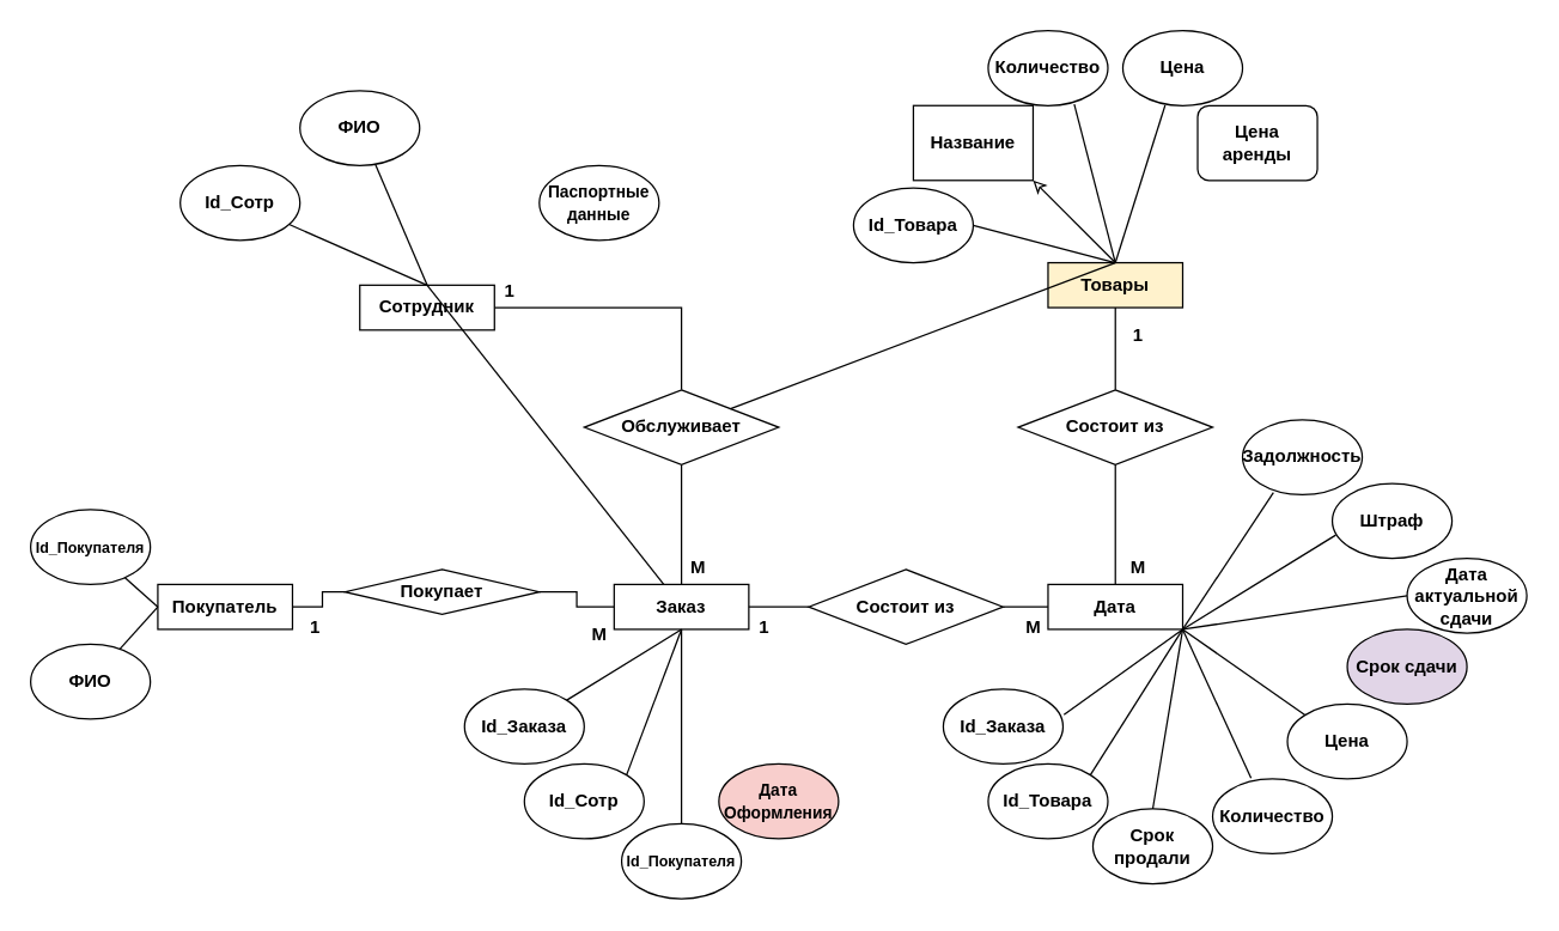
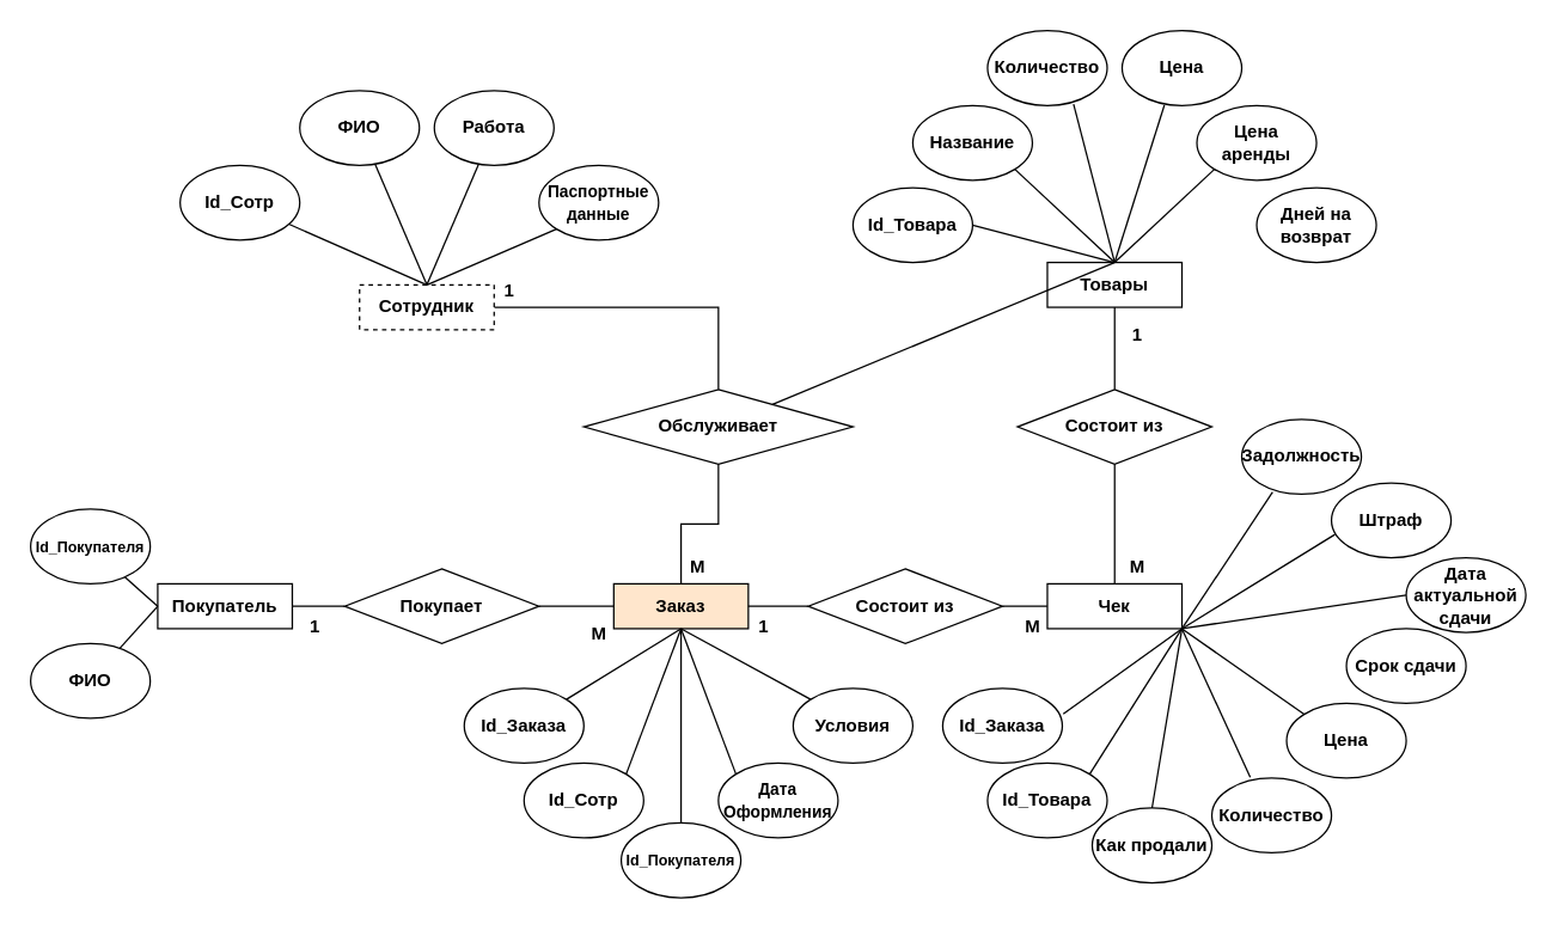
  <mxCell id="0" />
  <mxCell id="1" parent="0" />
  <mxCell id="2" style="edgeStyle=orthogonalEdgeStyle;rounded=0;orthogonalLoop=1;jettySize=auto;html=1;entryX=0.5;entryY=0;entryDx=0;entryDy=0;endArrow=none;endFill=0;" parent="1" source="17" target="4" edge="1"><mxGeometry relative="1" as="geometry" /></mxCell>
  <mxCell id="3" style="edgeStyle=orthogonalEdgeStyle;rounded=0;orthogonalLoop=1;jettySize=auto;html=1;entryX=0.5;entryY=0;entryDx=0;entryDy=0;endArrow=none;endFill=0;" parent="1" source="4" target="20" edge="1"><mxGeometry relative="1" as="geometry" /></mxCell>
- <mxCell id="4" value="&lt;b&gt;Обслуживает&lt;/b&gt;" style="rhombus;whiteSpace=wrap;html=1;" parent="1" vertex="1"><mxGeometry x="390" y="260" width="130" height="50" as="geometry" /></mxCell>
+ <mxCell id="4" value="&lt;b&gt;Обслуживает&lt;/b&gt;" style="rhombus;whiteSpace=wrap;html=1;" parent="1" vertex="1"><mxGeometry x="390" y="260" width="180" height="50" as="geometry" /></mxCell>
  <mxCell id="5" style="edgeStyle=orthogonalEdgeStyle;rounded=0;orthogonalLoop=1;jettySize=auto;html=1;entryX=0;entryY=0.5;entryDx=0;entryDy=0;endArrow=none;endFill=0;" parent="1" source="6" target="20" edge="1"><mxGeometry relative="1" as="geometry" /></mxCell>
- <mxCell id="6" value="&lt;b&gt;Покупает&lt;/b&gt;" style="rhombus;whiteSpace=wrap;html=1;" parent="1" vertex="1"><mxGeometry x="230" y="380" width="130" height="30" as="geometry" /></mxCell>
+ <mxCell id="6" value="&lt;b&gt;Покупает&lt;/b&gt;" style="rhombus;whiteSpace=wrap;html=1;" parent="1" vertex="1"><mxGeometry x="230" y="380" width="130" height="50" as="geometry" /></mxCell>
  <mxCell id="7" style="rounded=0;orthogonalLoop=1;jettySize=auto;html=1;entryX=0.5;entryY=0;entryDx=0;entryDy=0;endArrow=none;endFill=0;" parent="1" source="8" target="17" edge="1"><mxGeometry relative="1" as="geometry" /></mxCell>
  <mxCell id="8" value="&lt;b&gt;Id_Сотр&lt;/b&gt;" style="ellipse;whiteSpace=wrap;html=1;" parent="1" vertex="1"><mxGeometry x="120" y="110" width="80" height="50" as="geometry" /></mxCell>
  <mxCell id="9" style="rounded=0;orthogonalLoop=1;jettySize=auto;html=1;entryX=0.5;entryY=0;entryDx=0;entryDy=0;endArrow=none;endFill=0;" parent="1" source="10" target="17" edge="1"><mxGeometry relative="1" as="geometry" /></mxCell>
  <mxCell id="10" value="&lt;b&gt;ФИО&lt;/b&gt;" style="ellipse;whiteSpace=wrap;html=1;" parent="1" vertex="1"><mxGeometry x="200" y="60" width="80" height="50" as="geometry" /></mxCell>
+ <mxCell id="11" style="rounded=0;orthogonalLoop=1;jettySize=auto;html=1;entryX=0.5;entryY=0;entryDx=0;entryDy=0;endArrow=none;endFill=0;" parent="1" source="12" target="17" edge="1"><mxGeometry relative="1" as="geometry" /></mxCell>
+ <mxCell id="12" value="&lt;b&gt;Работа&lt;/b&gt;" style="ellipse;whiteSpace=wrap;html=1;" parent="1" vertex="1"><mxGeometry x="290" y="60" width="80" height="50" as="geometry" /></mxCell>
  <mxCell id="13" style="edgeStyle=orthogonalEdgeStyle;rounded=0;orthogonalLoop=1;jettySize=auto;html=1;entryX=0;entryY=0.5;entryDx=0;entryDy=0;endArrow=none;endFill=0;" parent="1" source="15" target="6" edge="1"><mxGeometry relative="1" as="geometry" /></mxCell>
  <mxCell id="14" value="" style="group" parent="1" vertex="1" connectable="0"><mxGeometry x="105" y="360" width="90" height="60" as="geometry" /></mxCell>
  <mxCell id="15" value="&lt;b&gt;Покупатель&lt;/b&gt;" style="rounded=0;whiteSpace=wrap;html=1;" parent="14" vertex="1"><mxGeometry y="30" width="90" height="30" as="geometry" /></mxCell>
  <mxCell id="16" value="" style="group" parent="1" vertex="1" connectable="0"><mxGeometry x="220" y="175" width="130" height="45" as="geometry" /></mxCell>
- <mxCell id="17" value="&lt;b&gt;Сотрудник&lt;/b&gt;" style="rounded=0;whiteSpace=wrap;html=1;" parent="16" vertex="1"><mxGeometry x="20" y="15" width="90" height="30" as="geometry" /></mxCell>
+ <mxCell id="17" value="&lt;b&gt;Сотрудник&lt;/b&gt;" style="rounded=0;whiteSpace=wrap;html=1;dashed=1;" parent="16" vertex="1"><mxGeometry x="20" y="15" width="90" height="30" as="geometry" /></mxCell>
  <mxCell id="18" value="&lt;font style=&quot;font-size: 12px;&quot;&gt;1&lt;/font&gt;" style="text;strokeColor=none;fillColor=none;html=1;fontSize=24;fontStyle=1;verticalAlign=middle;align=center;" parent="16" vertex="1"><mxGeometry x="110" width="20" height="30" as="geometry" /></mxCell>
  <mxCell id="19" value="" style="group" parent="1" vertex="1" connectable="0"><mxGeometry x="390" y="360" width="110" height="75" as="geometry" /></mxCell>
- <mxCell id="20" value="&lt;b&gt;Заказ&lt;/b&gt;" style="rounded=0;whiteSpace=wrap;html=1;" parent="19" vertex="1"><mxGeometry x="20" y="30" width="90" height="30" as="geometry" /></mxCell>
+ <mxCell id="20" value="&lt;b&gt;Заказ&lt;/b&gt;" style="rounded=0;whiteSpace=wrap;html=1;fillColor=#ffe6cc;" parent="19" vertex="1"><mxGeometry x="20" y="30" width="90" height="30" as="geometry" /></mxCell>
  <mxCell id="21" value="&lt;span style=&quot;font-size: 12px;&quot;&gt;М&lt;/span&gt;" style="text;strokeColor=none;fillColor=none;html=1;fontSize=24;fontStyle=1;verticalAlign=middle;align=center;" parent="19" vertex="1"><mxGeometry x="66" width="20" height="30" as="geometry" /></mxCell>
  <mxCell id="22" value="&lt;font style=&quot;font-size: 12px;&quot;&gt;М&lt;/font&gt;" style="text;strokeColor=none;fillColor=none;html=1;fontSize=24;fontStyle=1;verticalAlign=middle;align=center;" parent="19" vertex="1"><mxGeometry y="45" width="20" height="30" as="geometry" /></mxCell>
  <mxCell id="23" style="rounded=0;orthogonalLoop=1;jettySize=auto;html=1;entryX=0;entryY=0.5;entryDx=0;entryDy=0;endArrow=none;endFill=0;" parent="1" source="24" target="15" edge="1"><mxGeometry relative="1" as="geometry" /></mxCell>
  <mxCell id="24" value="&lt;b&gt;&lt;font style=&quot;font-size: 10px;&quot;&gt;Id_Покупателя&lt;/font&gt;&lt;/b&gt;" style="ellipse;whiteSpace=wrap;html=1;" parent="1" vertex="1"><mxGeometry x="20" y="340" width="80" height="50" as="geometry" /></mxCell>
  <mxCell id="25" style="rounded=0;orthogonalLoop=1;jettySize=auto;html=1;entryX=0;entryY=0.5;entryDx=0;entryDy=0;endArrow=none;endFill=0;" parent="1" source="26" target="15" edge="1"><mxGeometry relative="1" as="geometry" /></mxCell>
  <mxCell id="26" value="&lt;b&gt;ФИО&lt;/b&gt;" style="ellipse;whiteSpace=wrap;html=1;" parent="1" vertex="1"><mxGeometry x="20" y="430" width="80" height="50" as="geometry" /></mxCell>
  <mxCell id="27" value="&lt;b style=&quot;font-size: 11px;&quot;&gt;Паспортные&lt;br&gt;данные&lt;br&gt;&lt;/b&gt;" style="ellipse;whiteSpace=wrap;html=1;" parent="1" vertex="1"><mxGeometry x="360" y="110" width="80" height="50" as="geometry" /></mxCell>
- <mxCell id="28" style="rounded=0;orthogonalLoop=1;jettySize=auto;html=1;endArrow=none;endFill=0;exitX=0.5;exitY=0;exitDx=0;exitDy=0;" parent="1" source="17" target="20" edge="1"><mxGeometry relative="1" as="geometry" /></mxCell>
+ <mxCell id="28" style="rounded=0;orthogonalLoop=1;jettySize=auto;html=1;entryX=0;entryY=1;entryDx=0;entryDy=0;endArrow=none;endFill=0;exitX=0.5;exitY=0;exitDx=0;exitDy=0;" parent="1" source="17" target="27" edge="1"><mxGeometry relative="1" as="geometry" /></mxCell>
  <mxCell id="29" value="&lt;font style=&quot;font-size: 12px;&quot;&gt;1&lt;/font&gt;" style="text;strokeColor=none;fillColor=none;html=1;fontSize=24;fontStyle=1;verticalAlign=middle;align=center;" parent="1" vertex="1"><mxGeometry x="200" y="400" width="20" height="30" as="geometry" /></mxCell>
  <mxCell id="30" value="&lt;b&gt;Id_Сотр&lt;/b&gt;" style="ellipse;whiteSpace=wrap;html=1;" parent="1" vertex="1"><mxGeometry x="350" y="510" width="80" height="50" as="geometry" /></mxCell>
  <mxCell id="31" value="&lt;b&gt;Id_Заказа&lt;/b&gt;" style="ellipse;whiteSpace=wrap;html=1;" parent="1" vertex="1"><mxGeometry x="310" y="460" width="80" height="50" as="geometry" /></mxCell>
  <mxCell id="32" value="&lt;b&gt;&lt;font style=&quot;font-size: 10px;&quot;&gt;Id_Покупателя&lt;/font&gt;&lt;/b&gt;" style="ellipse;whiteSpace=wrap;html=1;" parent="1" vertex="1"><mxGeometry x="415" y="550" width="80" height="50" as="geometry" /></mxCell>
- <mxCell id="33" value="&lt;b&gt;&lt;font style=&quot;font-size: 11px;&quot;&gt;Дата Оформления&lt;/font&gt;&lt;/b&gt;" style="ellipse;whiteSpace=wrap;html=1;fillColor=#f8cecc;" parent="1" vertex="1"><mxGeometry x="480" y="510" width="80" height="50" as="geometry" /></mxCell>
+ <mxCell id="33" value="&lt;b&gt;&lt;font style=&quot;font-size: 11px;&quot;&gt;Дата Оформления&lt;/font&gt;&lt;/b&gt;" style="ellipse;whiteSpace=wrap;html=1;" parent="1" vertex="1"><mxGeometry x="480" y="510" width="80" height="50" as="geometry" /></mxCell>
+ <mxCell id="34" value="&lt;b&gt;Условия&lt;/b&gt;" style="ellipse;whiteSpace=wrap;html=1;" parent="1" vertex="1"><mxGeometry x="530" y="460" width="80" height="50" as="geometry" /></mxCell>
  <mxCell id="35" style="rounded=0;orthogonalLoop=1;jettySize=auto;html=1;entryX=1;entryY=0;entryDx=0;entryDy=0;endArrow=none;endFill=0;exitX=0.5;exitY=1;exitDx=0;exitDy=0;" parent="1" source="20" target="31" edge="1"><mxGeometry relative="1" as="geometry" /></mxCell>
  <mxCell id="36" style="rounded=0;orthogonalLoop=1;jettySize=auto;html=1;entryX=1;entryY=0;entryDx=0;entryDy=0;endArrow=none;endFill=0;exitX=0.5;exitY=1;exitDx=0;exitDy=0;" parent="1" source="20" target="30" edge="1"><mxGeometry relative="1" as="geometry" /></mxCell>
  <mxCell id="37" style="rounded=0;orthogonalLoop=1;jettySize=auto;html=1;entryX=0.5;entryY=0;entryDx=0;entryDy=0;endArrow=none;endFill=0;" parent="1" source="20" target="32" edge="1"><mxGeometry relative="1" as="geometry" /></mxCell>
+ <mxCell id="38" style="rounded=0;orthogonalLoop=1;jettySize=auto;html=1;entryX=0;entryY=0;entryDx=0;entryDy=0;endArrow=none;endFill=0;exitX=0.5;exitY=1;exitDx=0;exitDy=0;" parent="1" source="20" target="33" edge="1"><mxGeometry relative="1" as="geometry" /></mxCell>
+ <mxCell id="39" style="rounded=0;orthogonalLoop=1;jettySize=auto;html=1;entryX=0;entryY=0;entryDx=0;entryDy=0;endArrow=none;endFill=0;exitX=0.5;exitY=1;exitDx=0;exitDy=0;" parent="1" source="20" target="34" edge="1"><mxGeometry relative="1" as="geometry" /></mxCell>
  <mxCell id="40" style="edgeStyle=orthogonalEdgeStyle;rounded=0;orthogonalLoop=1;jettySize=auto;html=1;entryX=1;entryY=0.5;entryDx=0;entryDy=0;endArrow=none;endFill=0;" parent="1" source="41" target="43" edge="1"><mxGeometry relative="1" as="geometry" /></mxCell>
- <mxCell id="41" value="&lt;b&gt;Дата&lt;/b&gt;" style="rounded=0;whiteSpace=wrap;html=1;" parent="1" vertex="1"><mxGeometry x="700" y="390" width="90" height="30" as="geometry" /></mxCell>
+ <mxCell id="41" value="&lt;b&gt;Чек&lt;/b&gt;" style="rounded=0;whiteSpace=wrap;html=1;" parent="1" vertex="1"><mxGeometry x="700" y="390" width="90" height="30" as="geometry" /></mxCell>
  <mxCell id="42" style="edgeStyle=orthogonalEdgeStyle;rounded=0;orthogonalLoop=1;jettySize=auto;html=1;entryX=1;entryY=0.5;entryDx=0;entryDy=0;endArrow=none;endFill=0;" parent="1" source="43" target="20" edge="1"><mxGeometry relative="1" as="geometry" /></mxCell>
  <mxCell id="43" value="&lt;b&gt;Состоит из&lt;/b&gt;" style="rhombus;whiteSpace=wrap;html=1;" parent="1" vertex="1"><mxGeometry x="540" y="380" width="130" height="50" as="geometry" /></mxCell>
  <mxCell id="44" style="edgeStyle=orthogonalEdgeStyle;rounded=0;orthogonalLoop=1;jettySize=auto;html=1;entryX=0.5;entryY=0;entryDx=0;entryDy=0;endArrow=none;endFill=0;" parent="1" source="45" target="41" edge="1"><mxGeometry relative="1" as="geometry" /></mxCell>
  <mxCell id="45" value="&lt;b&gt;Состоит из&lt;/b&gt;" style="rhombus;whiteSpace=wrap;html=1;" parent="1" vertex="1"><mxGeometry x="680" y="260" width="130" height="50" as="geometry" /></mxCell>
  <mxCell id="46" value="&lt;b&gt;Id_Заказа&lt;/b&gt;" style="ellipse;whiteSpace=wrap;html=1;" parent="1" vertex="1"><mxGeometry x="630" y="460" width="80" height="50" as="geometry" /></mxCell>
  <mxCell id="47" value="&lt;b&gt;Id_Товара&lt;/b&gt;" style="ellipse;whiteSpace=wrap;html=1;" parent="1" vertex="1"><mxGeometry x="660" y="510" width="80" height="50" as="geometry" /></mxCell>
- <mxCell id="48" value="&lt;b&gt;Срок продали&lt;/b&gt;" style="ellipse;whiteSpace=wrap;html=1;" parent="1" vertex="1"><mxGeometry x="730" y="540" width="80" height="50" as="geometry" /></mxCell>
+ <mxCell id="48" value="&lt;b&gt;Как продали&lt;/b&gt;" style="ellipse;whiteSpace=wrap;html=1;" parent="1" vertex="1"><mxGeometry x="730" y="540" width="80" height="50" as="geometry" /></mxCell>
  <mxCell id="49" value="&lt;b&gt;Количество&lt;/b&gt;" style="ellipse;whiteSpace=wrap;html=1;" parent="1" vertex="1"><mxGeometry x="810" y="520" width="80" height="50" as="geometry" /></mxCell>
  <mxCell id="50" value="&lt;b&gt;Цена&lt;/b&gt;" style="ellipse;whiteSpace=wrap;html=1;" parent="1" vertex="1"><mxGeometry x="860" y="470" width="80" height="50" as="geometry" /></mxCell>
- <mxCell id="51" value="&lt;b&gt;Срок сдачи&lt;/b&gt;" style="ellipse;whiteSpace=wrap;html=1;fillColor=#e1d5e7;" parent="1" vertex="1"><mxGeometry x="900" y="420" width="80" height="50" as="geometry" /></mxCell>
+ <mxCell id="51" value="&lt;b&gt;Срок сдачи&lt;/b&gt;" style="ellipse;whiteSpace=wrap;html=1;" parent="1" vertex="1"><mxGeometry x="900" y="420" width="80" height="50" as="geometry" /></mxCell>
  <mxCell id="52" value="&lt;b&gt;Дата актуальной сдачи&lt;/b&gt;" style="ellipse;whiteSpace=wrap;html=1;" parent="1" vertex="1"><mxGeometry x="940" y="372.5" width="80" height="50" as="geometry" /></mxCell>
  <mxCell id="53" value="&lt;b&gt;Штраф&lt;/b&gt;" style="ellipse;whiteSpace=wrap;html=1;" parent="1" vertex="1"><mxGeometry x="890" y="322.5" width="80" height="50" as="geometry" /></mxCell>
  <mxCell id="54" value="&lt;b&gt;Задолжность&lt;/b&gt;" style="ellipse;whiteSpace=wrap;html=1;" parent="1" vertex="1"><mxGeometry x="830" y="280" width="80" height="50" as="geometry" /></mxCell>
  <mxCell id="55" style="rounded=0;orthogonalLoop=1;jettySize=auto;html=1;exitX=1;exitY=1;exitDx=0;exitDy=0;entryX=1.008;entryY=0.34;entryDx=0;entryDy=0;entryPerimeter=0;endArrow=none;endFill=0;" parent="1" source="41" target="46" edge="1"><mxGeometry relative="1" as="geometry" /></mxCell>
  <mxCell id="56" style="rounded=0;orthogonalLoop=1;jettySize=auto;html=1;exitX=1;exitY=1;exitDx=0;exitDy=0;entryX=1;entryY=0;entryDx=0;entryDy=0;endArrow=none;endFill=0;" parent="1" source="41" target="47" edge="1"><mxGeometry relative="1" as="geometry"><mxPoint x="800" y="430" as="sourcePoint" /><mxPoint x="721" y="487" as="targetPoint" /></mxGeometry></mxCell>
  <mxCell id="57" style="rounded=0;orthogonalLoop=1;jettySize=auto;html=1;entryX=0.5;entryY=0;entryDx=0;entryDy=0;endArrow=none;endFill=0;" parent="1" target="48" edge="1"><mxGeometry relative="1" as="geometry"><mxPoint x="790" y="420" as="sourcePoint" /><mxPoint x="731" y="497" as="targetPoint" /></mxGeometry></mxCell>
  <mxCell id="58" style="rounded=0;orthogonalLoop=1;jettySize=auto;html=1;exitX=1;exitY=1;exitDx=0;exitDy=0;entryX=0.321;entryY=-0.01;entryDx=0;entryDy=0;entryPerimeter=0;endArrow=none;endFill=0;" parent="1" source="41" target="49" edge="1"><mxGeometry relative="1" as="geometry"><mxPoint x="820" y="450" as="sourcePoint" /><mxPoint x="741" y="507" as="targetPoint" /></mxGeometry></mxCell>
  <mxCell id="59" style="rounded=0;orthogonalLoop=1;jettySize=auto;html=1;exitX=1;exitY=1;exitDx=0;exitDy=0;entryX=0;entryY=0;entryDx=0;entryDy=0;endArrow=none;endFill=0;" parent="1" source="41" target="50" edge="1"><mxGeometry relative="1" as="geometry"><mxPoint x="830" y="460" as="sourcePoint" /><mxPoint x="751" y="517" as="targetPoint" /></mxGeometry></mxCell>
  <mxCell id="60" style="rounded=0;orthogonalLoop=1;jettySize=auto;html=1;entryX=0;entryY=0.5;entryDx=0;entryDy=0;endArrow=none;endFill=0;" parent="1" target="52" edge="1"><mxGeometry relative="1" as="geometry"><mxPoint x="790" y="420" as="sourcePoint" /><mxPoint x="771" y="537" as="targetPoint" /></mxGeometry></mxCell>
  <mxCell id="61" style="rounded=0;orthogonalLoop=1;jettySize=auto;html=1;exitX=1;exitY=1;exitDx=0;exitDy=0;entryX=0.029;entryY=0.69;entryDx=0;entryDy=0;entryPerimeter=0;endArrow=none;endFill=0;" parent="1" source="41" target="53" edge="1"><mxGeometry relative="1" as="geometry"><mxPoint x="860" y="490" as="sourcePoint" /><mxPoint x="781" y="547" as="targetPoint" /></mxGeometry></mxCell>
  <mxCell id="62" style="rounded=0;orthogonalLoop=1;jettySize=auto;html=1;entryX=0.258;entryY=0.973;entryDx=0;entryDy=0;entryPerimeter=0;endArrow=none;endFill=0;" parent="1" target="54" edge="1"><mxGeometry relative="1" as="geometry"><mxPoint x="790" y="420" as="sourcePoint" /><mxPoint x="791" y="557" as="targetPoint" /></mxGeometry></mxCell>
  <mxCell id="63" style="edgeStyle=orthogonalEdgeStyle;rounded=0;orthogonalLoop=1;jettySize=auto;html=1;entryX=0.5;entryY=0;entryDx=0;entryDy=0;endArrow=none;endFill=0;" parent="1" source="65" target="45" edge="1"><mxGeometry relative="1" as="geometry" /></mxCell>
  <mxCell id="64" style="rounded=0;orthogonalLoop=1;jettySize=auto;html=1;entryX=1;entryY=0.5;entryDx=0;entryDy=0;exitX=0.5;exitY=0;exitDx=0;exitDy=0;endArrow=none;endFill=0;" parent="1" source="65" target="67" edge="1"><mxGeometry relative="1" as="geometry" /></mxCell>
- <mxCell id="65" value="&lt;b&gt;Товары&lt;/b&gt;" style="rounded=0;whiteSpace=wrap;html=1;fillColor=#fff2cc;" parent="1" vertex="1"><mxGeometry x="700" y="175" width="90" height="30" as="geometry" /></mxCell>
- <mxCell id="66" value="&lt;b&gt;Название&lt;/b&gt;" style="whiteSpace=wrap;html=1;rounded=0;" parent="1" vertex="1"><mxGeometry x="610" y="70" width="80" height="50" as="geometry" /></mxCell>
+ <mxCell id="65" value="&lt;b&gt;Товары&lt;/b&gt;" style="rounded=0;whiteSpace=wrap;html=1;" parent="1" vertex="1"><mxGeometry x="700" y="175" width="90" height="30" as="geometry" /></mxCell>
+ <mxCell id="66" value="&lt;b&gt;Название&lt;/b&gt;" style="ellipse;whiteSpace=wrap;html=1;" parent="1" vertex="1"><mxGeometry x="610" y="70" width="80" height="50" as="geometry" /></mxCell>
  <mxCell id="67" value="&lt;b&gt;Id_Товара&lt;/b&gt;" style="ellipse;whiteSpace=wrap;html=1;" parent="1" vertex="1"><mxGeometry x="570" y="125" width="80" height="50" as="geometry" /></mxCell>
  <mxCell id="68" value="&lt;b&gt;Количество&lt;/b&gt;" style="ellipse;whiteSpace=wrap;html=1;" parent="1" vertex="1"><mxGeometry x="660" y="20" width="80" height="50" as="geometry" /></mxCell>
  <mxCell id="69" value="&lt;b&gt;Цена&lt;/b&gt;" style="ellipse;whiteSpace=wrap;html=1;" parent="1" vertex="1"><mxGeometry x="750" y="20" width="80" height="50" as="geometry" /></mxCell>
- <mxCell id="70" value="&lt;b&gt;Цена аренды&lt;/b&gt;" style="whiteSpace=wrap;html=1;rounded=1;" parent="1" vertex="1"><mxGeometry x="800" y="70" width="80" height="50" as="geometry" /></mxCell>
- <mxCell id="72" style="rounded=0;orthogonalLoop=1;jettySize=auto;html=1;entryX=1;entryY=1;entryDx=0;entryDy=0;exitX=0.5;exitY=0;exitDx=0;exitDy=0;endArrow=classic;endFill=0;" parent="1" source="65" target="66" edge="1"><mxGeometry relative="1" as="geometry"><mxPoint x="755" y="185" as="sourcePoint" /><mxPoint x="660" y="160" as="targetPoint" /></mxGeometry></mxCell>
+ <mxCell id="70" value="&lt;b&gt;Цена аренды&lt;/b&gt;" style="ellipse;whiteSpace=wrap;html=1;" parent="1" vertex="1"><mxGeometry x="800" y="70" width="80" height="50" as="geometry" /></mxCell>
+ <mxCell id="71" value="&lt;b&gt;Дней на возврат&lt;/b&gt;" style="ellipse;whiteSpace=wrap;html=1;" parent="1" vertex="1"><mxGeometry x="840" y="125" width="80" height="50" as="geometry" /></mxCell>
+ <mxCell id="72" style="rounded=0;orthogonalLoop=1;jettySize=auto;html=1;entryX=1;entryY=1;entryDx=0;entryDy=0;exitX=0.5;exitY=0;exitDx=0;exitDy=0;endArrow=none;endFill=0;" parent="1" source="65" target="66" edge="1"><mxGeometry relative="1" as="geometry"><mxPoint x="755" y="185" as="sourcePoint" /><mxPoint x="660" y="160" as="targetPoint" /></mxGeometry></mxCell>
  <mxCell id="73" style="rounded=0;orthogonalLoop=1;jettySize=auto;html=1;entryX=0.719;entryY=0.981;entryDx=0;entryDy=0;exitX=0.5;exitY=0;exitDx=0;exitDy=0;endArrow=none;endFill=0;entryPerimeter=0;" parent="1" source="65" target="68" edge="1"><mxGeometry relative="1" as="geometry"><mxPoint x="765" y="195" as="sourcePoint" /><mxPoint x="670" y="170" as="targetPoint" /></mxGeometry></mxCell>
  <mxCell id="74" style="rounded=0;orthogonalLoop=1;jettySize=auto;html=1;entryX=0.353;entryY=0.996;entryDx=0;entryDy=0;exitX=0.5;exitY=0;exitDx=0;exitDy=0;endArrow=none;endFill=0;entryPerimeter=0;" parent="1" source="65" target="69" edge="1"><mxGeometry relative="1" as="geometry"><mxPoint x="755" y="185" as="sourcePoint" /><mxPoint x="728" y="79" as="targetPoint" /></mxGeometry></mxCell>
+ <mxCell id="75" style="rounded=0;orthogonalLoop=1;jettySize=auto;html=1;entryX=0;entryY=1;entryDx=0;entryDy=0;exitX=0.5;exitY=0;exitDx=0;exitDy=0;endArrow=none;endFill=0;" parent="1" source="65" target="70" edge="1"><mxGeometry relative="1" as="geometry"><mxPoint x="755" y="185" as="sourcePoint" /><mxPoint x="788" y="80" as="targetPoint" /></mxGeometry></mxCell>
  <mxCell id="76" style="rounded=0;orthogonalLoop=1;jettySize=auto;html=1;exitX=0.5;exitY=0;exitDx=0;exitDy=0;endArrow=none;endFill=0;" parent="1" source="65" target="4" edge="1"><mxGeometry relative="1" as="geometry"><mxPoint x="765" y="195" as="sourcePoint" /><mxPoint x="798" y="90" as="targetPoint" /></mxGeometry></mxCell>
  <mxCell id="77" value="&lt;font style=&quot;font-size: 12px;&quot;&gt;1&lt;/font&gt;" style="text;strokeColor=none;fillColor=none;html=1;fontSize=24;fontStyle=1;verticalAlign=middle;align=center;" parent="1" vertex="1"><mxGeometry x="750" y="205" width="20" height="30" as="geometry" /></mxCell>
  <mxCell id="78" value="&lt;font style=&quot;font-size: 12px;&quot;&gt;М&lt;/font&gt;" style="text;strokeColor=none;fillColor=none;html=1;fontSize=24;fontStyle=1;verticalAlign=middle;align=center;" parent="1" vertex="1"><mxGeometry x="750" y="360" width="20" height="30" as="geometry" /></mxCell>
  <mxCell id="79" value="&lt;font style=&quot;font-size: 12px;&quot;&gt;1&lt;/font&gt;" style="text;strokeColor=none;fillColor=none;html=1;fontSize=24;fontStyle=1;verticalAlign=middle;align=center;" parent="1" vertex="1"><mxGeometry x="500" y="400" width="20" height="30" as="geometry" /></mxCell>
  <mxCell id="80" value="&lt;font style=&quot;font-size: 12px;&quot;&gt;М&lt;/font&gt;" style="text;strokeColor=none;fillColor=none;html=1;fontSize=24;fontStyle=1;verticalAlign=middle;align=center;" parent="1" vertex="1"><mxGeometry x="680" y="400" width="20" height="30" as="geometry" /></mxCell>
